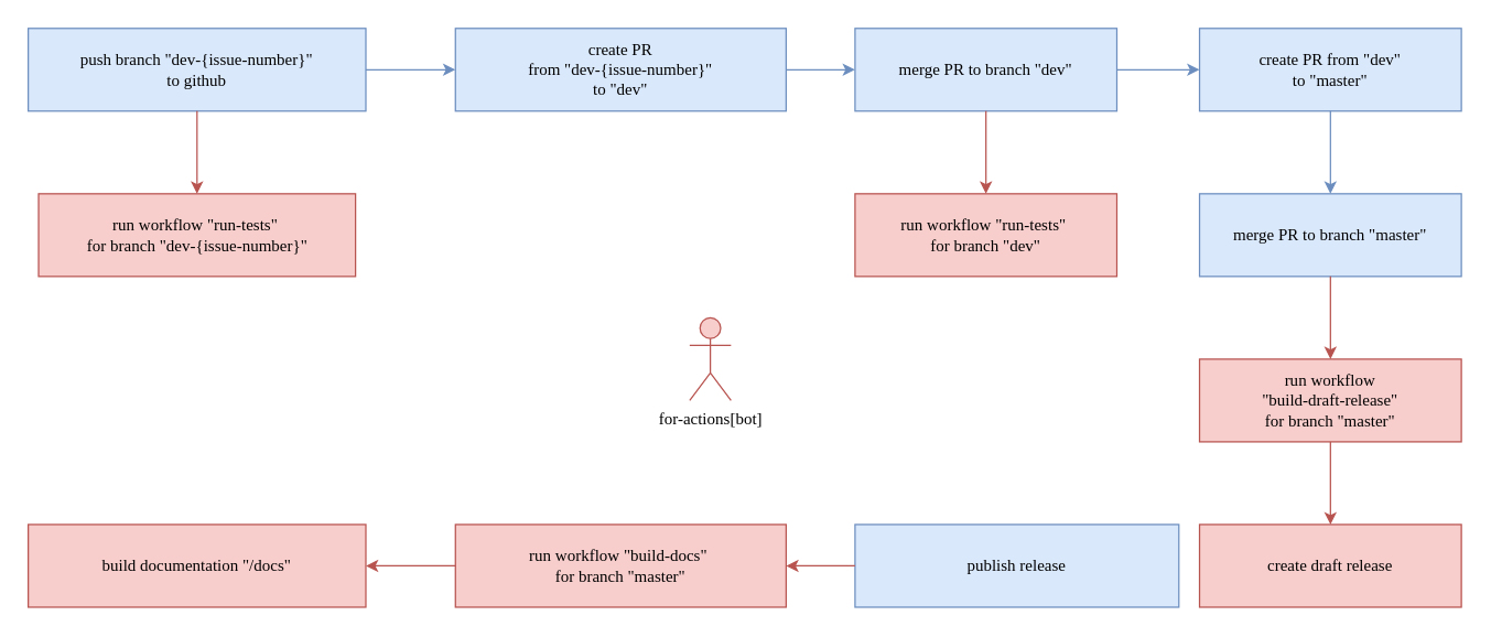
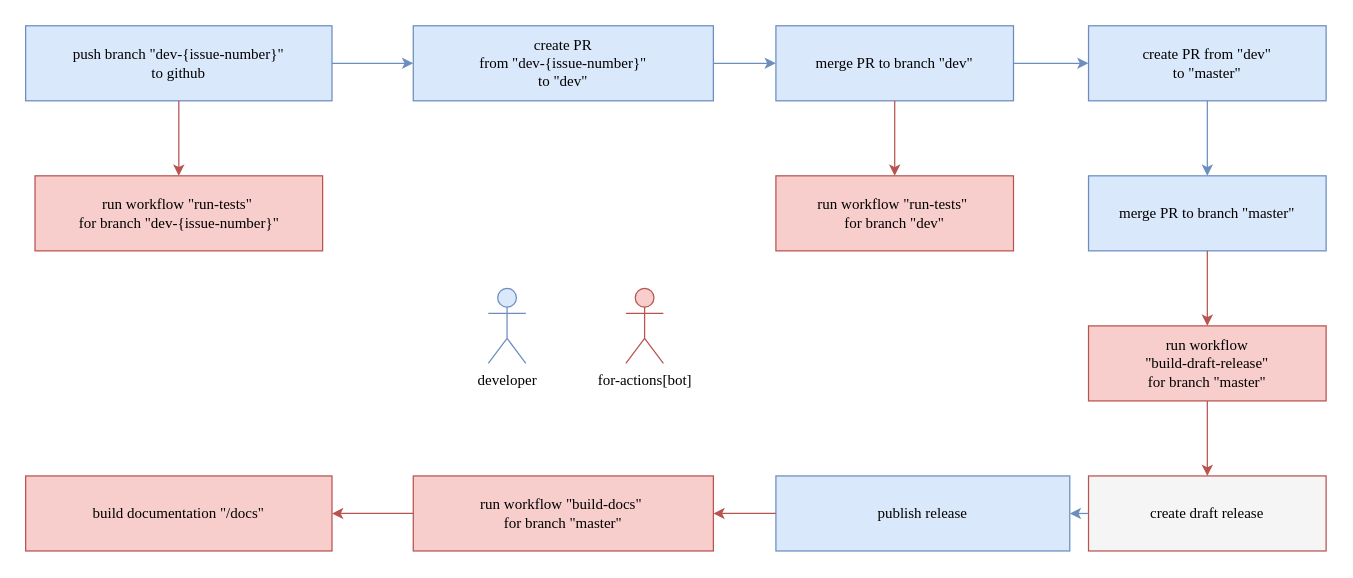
  <mxCell id="0" />
  <mxCell id="1" parent="0" />
  <mxCell id="2" value="merge PR to branch &quot;master&quot;" style="rounded=0;whiteSpace=wrap;html=1;fontFamily=Verdana;fontSize=12;fillColor=#dae8fc;strokeColor=#6c8ebf;" parent="1" vertex="1"><mxGeometry x="870" y="140" width="190" height="60" as="geometry" /></mxCell>
  <mxCell id="3" value="merge PR to branch &quot;dev&quot;" style="rounded=0;whiteSpace=wrap;html=1;fontFamily=Verdana;fontSize=12;fillColor=#dae8fc;strokeColor=#6c8ebf;" parent="1" vertex="1"><mxGeometry x="620" y="20" width="190" height="60" as="geometry" /></mxCell>
+ <mxCell id="4" value="developer" style="shape=umlActor;verticalLabelPosition=bottom;verticalAlign=top;html=1;outlineConnect=0;fillColor=#dae8fc;strokeColor=#6c8ebf;fontFamily=Verdana;fontSize=12;" parent="1" vertex="1"><mxGeometry x="390" y="230" width="30" height="60" as="geometry" /></mxCell>
  <mxCell id="5" value="push branch &quot;dev-{issue-number}&quot;&lt;br&gt;to github" style="rounded=0;whiteSpace=wrap;html=1;fontFamily=Verdana;fontSize=12;fillColor=#dae8fc;strokeColor=#6c8ebf;" parent="1" vertex="1"><mxGeometry x="20" y="20" width="245" height="60" as="geometry" /></mxCell>
  <mxCell id="6" value="" style="endArrow=classic;html=1;exitX=1;exitY=0.5;exitDx=0;exitDy=0;entryX=0;entryY=0.5;entryDx=0;entryDy=0;fillColor=#dae8fc;strokeColor=#6c8ebf;fontFamily=Verdana;fontSize=12;" parent="1" source="15" target="3" edge="1"><mxGeometry width="50" height="50" relative="1" as="geometry"><mxPoint x="630" y="70" as="sourcePoint" /><mxPoint x="680" y="20" as="targetPoint" /></mxGeometry></mxCell>
  <mxCell id="7" value="" style="endArrow=classic;html=1;exitX=1;exitY=0.5;exitDx=0;exitDy=0;entryX=0;entryY=0.5;entryDx=0;entryDy=0;fillColor=#dae8fc;strokeColor=#6c8ebf;fontFamily=Verdana;fontSize=12;" parent="1" source="3" target="17" edge="1"><mxGeometry width="50" height="50" relative="1" as="geometry"><mxPoint x="730" y="-50" as="sourcePoint" /><mxPoint x="780" y="-100" as="targetPoint" /></mxGeometry></mxCell>
  <mxCell id="8" value="run workflow &quot;run-tests&quot;&amp;nbsp;&lt;br&gt;for branch &quot;dev&quot;" style="rounded=0;whiteSpace=wrap;html=1;fontFamily=Verdana;fontSize=12;fillColor=#f8cecc;strokeColor=#b85450;" parent="1" vertex="1"><mxGeometry x="620" y="140" width="190" height="60" as="geometry" /></mxCell>
  <mxCell id="9" value="" style="endArrow=classic;html=1;entryX=0.5;entryY=0;entryDx=0;entryDy=0;exitX=0.5;exitY=1;exitDx=0;exitDy=0;fillColor=#f8cecc;strokeColor=#b85450;fontFamily=Verdana;fontSize=12;" parent="1" source="5" target="18" edge="1"><mxGeometry width="50" height="50" relative="1" as="geometry"><mxPoint x="460" y="90" as="sourcePoint" /><mxPoint x="630" y="150" as="targetPoint" /></mxGeometry></mxCell>
  <mxCell id="10" value="" style="endArrow=classic;html=1;exitX=0.5;exitY=1;exitDx=0;exitDy=0;entryX=0.5;entryY=0;entryDx=0;entryDy=0;fillColor=#f8cecc;strokeColor=#b85450;fontFamily=Verdana;fontSize=12;" parent="1" source="3" target="8" edge="1"><mxGeometry width="50" height="50" relative="1" as="geometry"><mxPoint x="710" y="180" as="sourcePoint" /><mxPoint x="760" y="130" as="targetPoint" /></mxGeometry></mxCell>
  <mxCell id="11" value="run workflow &lt;br&gt;&quot;build-draft-release&quot;&lt;br&gt;for branch &quot;master&quot;" style="rounded=0;whiteSpace=wrap;html=1;fontFamily=Verdana;fontSize=12;fillColor=#f8cecc;strokeColor=#b85450;" parent="1" vertex="1"><mxGeometry x="870" y="260" width="190" height="60" as="geometry" /></mxCell>
  <mxCell id="12" value="" style="endArrow=classic;html=1;exitX=0.5;exitY=1;exitDx=0;exitDy=0;entryX=0.5;entryY=0;entryDx=0;entryDy=0;fillColor=#f8cecc;strokeColor=#b85450;fontFamily=Verdana;fontSize=12;" parent="1" source="2" target="11" edge="1"><mxGeometry width="50" height="50" relative="1" as="geometry"><mxPoint x="940" y="190" as="sourcePoint" /><mxPoint x="990" y="140" as="targetPoint" /></mxGeometry></mxCell>
- <mxCell id="13" value="create draft release" style="rounded=0;whiteSpace=wrap;html=1;fontFamily=Verdana;fontSize=12;fillColor=#f8cecc;strokeColor=#b85450;" parent="1" vertex="1"><mxGeometry x="870" y="380" width="190" height="60" as="geometry" /></mxCell>
+ <mxCell id="13" value="create draft release" style="rounded=0;whiteSpace=wrap;html=1;fontFamily=Verdana;fontSize=12;fillColor=#f5f5f5;strokeColor=#b85450;" parent="1" vertex="1"><mxGeometry x="870" y="380" width="190" height="60" as="geometry" /></mxCell>
  <mxCell id="14" value="for-actions[bot]" style="shape=umlActor;verticalLabelPosition=bottom;verticalAlign=top;html=1;outlineConnect=0;fontFamily=Verdana;fontSize=12;fillColor=#f8cecc;strokeColor=#b85450;" parent="1" vertex="1"><mxGeometry x="500" y="230" width="30" height="60" as="geometry" /></mxCell>
  <mxCell id="15" value="create PR &lt;br&gt;from &quot;dev-{issue-number}&quot; &lt;br&gt;to &quot;dev&quot;" style="rounded=0;whiteSpace=wrap;html=1;fontFamily=Verdana;fontSize=12;fillColor=#dae8fc;strokeColor=#6c8ebf;" parent="1" vertex="1"><mxGeometry x="330" y="20" width="240" height="60" as="geometry" /></mxCell>
  <mxCell id="16" value="" style="endArrow=classic;html=1;exitX=1;exitY=0.5;exitDx=0;exitDy=0;entryX=0;entryY=0.5;entryDx=0;entryDy=0;fillColor=#dae8fc;strokeColor=#6c8ebf;fontFamily=Verdana;fontSize=12;" parent="1" source="5" target="15" edge="1"><mxGeometry width="50" height="50" relative="1" as="geometry"><mxPoint x="540" y="60" as="sourcePoint" /><mxPoint x="670" y="60" as="targetPoint" /></mxGeometry></mxCell>
  <mxCell id="17" value="create PR from &quot;dev&quot; &lt;br&gt;to &quot;master&quot;" style="rounded=0;whiteSpace=wrap;html=1;fontFamily=Verdana;fontSize=12;fillColor=#dae8fc;strokeColor=#6c8ebf;" parent="1" vertex="1"><mxGeometry x="870" y="20" width="190" height="60" as="geometry" /></mxCell>
  <mxCell id="18" value="run workflow &quot;run-tests&quot;&amp;nbsp;&lt;br&gt;for branch &quot;dev-{issue-number}&quot;" style="rounded=0;whiteSpace=wrap;html=1;fontFamily=Verdana;fontSize=12;fillColor=#f8cecc;strokeColor=#b85450;" parent="1" vertex="1"><mxGeometry x="27.5" y="140" width="230" height="60" as="geometry" /></mxCell>
  <mxCell id="19" value="" style="endArrow=classic;html=1;exitX=0.5;exitY=1;exitDx=0;exitDy=0;entryX=0.5;entryY=0;entryDx=0;entryDy=0;fillColor=#dae8fc;strokeColor=#6c8ebf;fontFamily=Verdana;fontSize=12;" parent="1" source="17" target="2" edge="1"><mxGeometry width="50" height="50" relative="1" as="geometry"><mxPoint x="840" y="70" as="sourcePoint" /><mxPoint x="960" y="70" as="targetPoint" /></mxGeometry></mxCell>
  <mxCell id="20" value="" style="endArrow=classic;html=1;fontFamily=Verdana;fontSize=12;exitX=0.5;exitY=1;exitDx=0;exitDy=0;entryX=0.5;entryY=0;entryDx=0;entryDy=0;fillColor=#f8cecc;strokeColor=#b85450;" parent="1" source="11" target="13" edge="1"><mxGeometry width="50" height="50" relative="1" as="geometry"><mxPoint x="1240" y="450" as="sourcePoint" /><mxPoint x="1290" y="400" as="targetPoint" /></mxGeometry></mxCell>
  <mxCell id="21" value="publish release" style="rounded=0;whiteSpace=wrap;html=1;fontFamily=Verdana;fontSize=12;fillColor=#dae8fc;strokeColor=#6c8ebf;" parent="1" vertex="1"><mxGeometry x="620" y="380" width="235" height="60" as="geometry" /></mxCell>
+ <mxCell id="22" value="" style="endArrow=classic;html=1;fontFamily=Verdana;fontSize=12;entryX=1;entryY=0.5;entryDx=0;entryDy=0;fillColor=#dae8fc;strokeColor=#6c8ebf;exitX=0;exitY=0.5;exitDx=0;exitDy=0;" parent="1" source="13" target="21" edge="1"><mxGeometry width="50" height="50" relative="1" as="geometry"><mxPoint x="1215" y="290" as="sourcePoint" /><mxPoint x="1270" y="490" as="targetPoint" /></mxGeometry></mxCell>
  <mxCell id="23" value="run workflow &quot;build-docs&quot;&amp;nbsp;&lt;br&gt;for branch &quot;master&quot;" style="rounded=0;whiteSpace=wrap;html=1;fontFamily=Verdana;fontSize=12;fillColor=#f8cecc;strokeColor=#b85450;" parent="1" vertex="1"><mxGeometry x="330" y="380" width="240" height="60" as="geometry" /></mxCell>
  <mxCell id="24" value="" style="endArrow=classic;html=1;exitX=0;exitY=0.5;exitDx=0;exitDy=0;entryX=1;entryY=0.5;entryDx=0;entryDy=0;fillColor=#f8cecc;strokeColor=#b85450;fontFamily=Verdana;fontSize=12;" parent="1" source="21" target="23" edge="1"><mxGeometry width="50" height="50" relative="1" as="geometry"><mxPoint x="335" y="320" as="sourcePoint" /><mxPoint x="380" y="370" as="targetPoint" /></mxGeometry></mxCell>
  <mxCell id="25" value="build documentation &quot;/docs&quot;" style="rounded=0;whiteSpace=wrap;html=1;fontFamily=Verdana;fontSize=12;fillColor=#f8cecc;strokeColor=#b85450;" parent="1" vertex="1"><mxGeometry x="20" y="380" width="245" height="60" as="geometry" /></mxCell>
  <mxCell id="26" value="" style="endArrow=classic;html=1;exitX=0;exitY=0.5;exitDx=0;exitDy=0;entryX=1;entryY=0.5;entryDx=0;entryDy=0;fillColor=#f8cecc;strokeColor=#b85450;fontFamily=Verdana;fontSize=12;" parent="1" source="23" target="25" edge="1"><mxGeometry width="50" height="50" relative="1" as="geometry"><mxPoint x="340" y="410" as="sourcePoint" /><mxPoint x="140" y="370" as="targetPoint" /></mxGeometry></mxCell>
